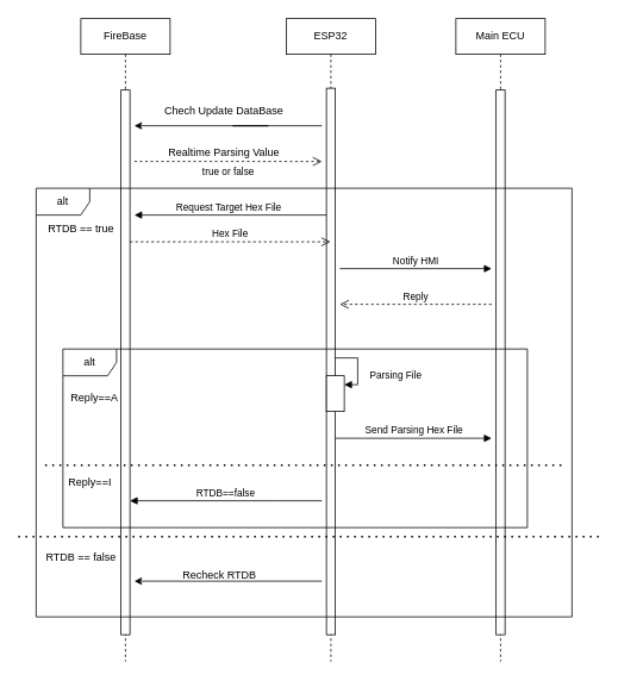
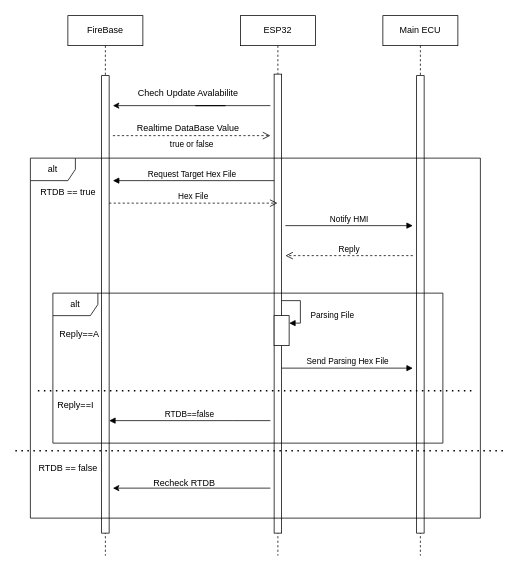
  <mxCell id="0" />
  <mxCell id="1" parent="0" />
  <mxCell id="2" value="FireBase" style="shape=umlLifeline;perimeter=lifelinePerimeter;whiteSpace=wrap;html=1;container=1;dropTarget=0;collapsible=0;recursiveResize=0;outlineConnect=0;portConstraint=eastwest;newEdgeStyle={&quot;edgeStyle&quot;:&quot;elbowEdgeStyle&quot;,&quot;elbow&quot;:&quot;vertical&quot;,&quot;curved&quot;:0,&quot;rounded&quot;:0};" parent="1" vertex="1"><mxGeometry x="90" y="20" width="100" height="720" as="geometry" /></mxCell>
  <mxCell id="3" value="" style="html=1;points=[];perimeter=orthogonalPerimeter;outlineConnect=0;targetShapes=umlLifeline;portConstraint=eastwest;newEdgeStyle={&quot;edgeStyle&quot;:&quot;elbowEdgeStyle&quot;,&quot;elbow&quot;:&quot;vertical&quot;,&quot;curved&quot;:0,&quot;rounded&quot;:0};" parent="2" vertex="1"><mxGeometry x="45" y="80" width="10" height="610" as="geometry" /></mxCell>
  <mxCell id="4" value="ESP32" style="shape=umlLifeline;perimeter=lifelinePerimeter;whiteSpace=wrap;html=1;container=1;dropTarget=0;collapsible=0;recursiveResize=0;outlineConnect=0;portConstraint=eastwest;newEdgeStyle={&quot;edgeStyle&quot;:&quot;elbowEdgeStyle&quot;,&quot;elbow&quot;:&quot;vertical&quot;,&quot;curved&quot;:0,&quot;rounded&quot;:0};" parent="1" vertex="1"><mxGeometry x="320" y="20" width="100" height="720" as="geometry" /></mxCell>
  <mxCell id="5" value="" style="html=1;points=[];perimeter=orthogonalPerimeter;outlineConnect=0;targetShapes=umlLifeline;portConstraint=eastwest;newEdgeStyle={&quot;edgeStyle&quot;:&quot;elbowEdgeStyle&quot;,&quot;elbow&quot;:&quot;vertical&quot;,&quot;curved&quot;:0,&quot;rounded&quot;:0};" parent="4" vertex="1"><mxGeometry x="45" y="78" width="10" height="612" as="geometry" /></mxCell>
  <mxCell id="6" value="" style="html=1;points=[];perimeter=orthogonalPerimeter;outlineConnect=0;targetShapes=umlLifeline;portConstraint=eastwest;newEdgeStyle={&quot;edgeStyle&quot;:&quot;elbowEdgeStyle&quot;,&quot;elbow&quot;:&quot;vertical&quot;,&quot;curved&quot;:0,&quot;rounded&quot;:0};" parent="4" vertex="1"><mxGeometry x="45" y="400" width="20" height="40" as="geometry" /></mxCell>
  <mxCell id="7" value="Parsing File&amp;nbsp;" style="html=1;align=left;spacingLeft=2;endArrow=block;rounded=0;edgeStyle=orthogonalEdgeStyle;curved=0;rounded=0;" parent="4" target="6" edge="1" source="5"><mxGeometry x="0.286" y="10" relative="1" as="geometry"><mxPoint x="65" y="380" as="sourcePoint" /><Array as="points"><mxPoint x="80" y="380" /><mxPoint x="80" y="410" /></Array><mxPoint as="offset" /></mxGeometry></mxCell>
  <mxCell id="8" value="Main ECU" style="shape=umlLifeline;perimeter=lifelinePerimeter;whiteSpace=wrap;html=1;container=1;dropTarget=0;collapsible=0;recursiveResize=0;outlineConnect=0;portConstraint=eastwest;newEdgeStyle={&quot;edgeStyle&quot;:&quot;elbowEdgeStyle&quot;,&quot;elbow&quot;:&quot;vertical&quot;,&quot;curved&quot;:0,&quot;rounded&quot;:0};" parent="1" vertex="1"><mxGeometry x="510" y="20" width="100" height="720" as="geometry" /></mxCell>
  <mxCell id="9" value="" style="html=1;points=[];perimeter=orthogonalPerimeter;outlineConnect=0;targetShapes=umlLifeline;portConstraint=eastwest;newEdgeStyle={&quot;edgeStyle&quot;:&quot;elbowEdgeStyle&quot;,&quot;elbow&quot;:&quot;vertical&quot;,&quot;curved&quot;:0,&quot;rounded&quot;:0};" parent="8" vertex="1"><mxGeometry x="45" y="80" width="10" height="610" as="geometry" /></mxCell>
  <mxCell id="10" value="" style="endArrow=classic;html=1;rounded=0;" parent="1" edge="1"><mxGeometry width="50" height="50" relative="1" as="geometry"><mxPoint x="360" y="140" as="sourcePoint" /><mxPoint x="150" y="140" as="targetPoint" /><Array as="points"><mxPoint x="260" y="140" /><mxPoint x="300" y="140" /></Array></mxGeometry></mxCell>
- <mxCell id="11" value="Chech Update DataBase" style="text;html=1;align=center;verticalAlign=middle;resizable=0;points=[];autosize=1;strokeColor=none;fillColor=none;" parent="1" vertex="1"><mxGeometry x="170" y="108" width="160" height="30" as="geometry" /></mxCell>
- <mxCell id="12" value="Realtime Parsing Value" style="text;html=1;align=center;verticalAlign=middle;resizable=0;points=[];autosize=1;strokeColor=none;fillColor=none;" parent="1" vertex="1"><mxGeometry x="170" y="155" width="160" height="30" as="geometry" /></mxCell>
+ <mxCell id="11" value="Chech Update Avalabilite" style="text;html=1;align=center;verticalAlign=middle;resizable=0;points=[];autosize=1;strokeColor=none;fillColor=none;" parent="1" vertex="1"><mxGeometry x="170" y="108" width="160" height="30" as="geometry" /></mxCell>
+ <mxCell id="12" value="Realtime DataBase Value" style="text;html=1;align=center;verticalAlign=middle;resizable=0;points=[];autosize=1;strokeColor=none;fillColor=none;" parent="1" vertex="1"><mxGeometry x="170" y="155" width="160" height="30" as="geometry" /></mxCell>
  <mxCell id="13" value="alt" style="shape=umlFrame;whiteSpace=wrap;html=1;pointerEvents=0;" parent="1" vertex="1"><mxGeometry x="70" y="390" width="520" height="200" as="geometry" /></mxCell>
  <mxCell id="14" value="RTDB == true" style="text;html=1;align=center;verticalAlign=middle;resizable=0;points=[];autosize=1;strokeColor=none;fillColor=none;" parent="1" vertex="1"><mxGeometry x="40" y="240" width="100" height="30" as="geometry" /></mxCell>
  <mxCell id="15" value="true or false" style="html=1;verticalAlign=bottom;endArrow=open;dashed=1;endSize=8;edgeStyle=elbowEdgeStyle;elbow=vertical;curved=0;rounded=0;" parent="1" edge="1"><mxGeometry x="0.0" y="-20" relative="1" as="geometry"><mxPoint x="150" y="180" as="sourcePoint" /><mxPoint x="360" y="180" as="targetPoint" /><Array as="points"><mxPoint x="275" y="180" /></Array><mxPoint as="offset" /></mxGeometry></mxCell>
  <mxCell id="16" value="Request Target Hex File&amp;nbsp;" style="html=1;verticalAlign=bottom;endArrow=block;edgeStyle=elbowEdgeStyle;elbow=vertical;curved=0;rounded=0;" parent="1" source="5" edge="1"><mxGeometry width="80" relative="1" as="geometry"><mxPoint x="450" y="200" as="sourcePoint" /><mxPoint x="150" y="240" as="targetPoint" /><Array as="points"><mxPoint x="270" y="240" /><mxPoint x="290" y="220" /><mxPoint x="250" y="220" /></Array></mxGeometry></mxCell>
  <mxCell id="17" value="Hex File" style="html=1;verticalAlign=bottom;endArrow=open;dashed=1;endSize=8;edgeStyle=elbowEdgeStyle;elbow=vertical;curved=0;rounded=0;" parent="1" source="3" target="4" edge="1"><mxGeometry relative="1" as="geometry"><mxPoint x="260" y="254.71" as="sourcePoint" /><mxPoint x="180" y="254.71" as="targetPoint" /><Array as="points"><mxPoint x="290" y="270" /><mxPoint x="200" y="260" /><mxPoint x="140" y="250" /></Array></mxGeometry></mxCell>
  <mxCell id="18" value="Notify HMI" style="html=1;verticalAlign=bottom;endArrow=block;edgeStyle=elbowEdgeStyle;elbow=vertical;curved=0;rounded=0;" parent="1" edge="1"><mxGeometry width="80" relative="1" as="geometry"><mxPoint x="380" y="300" as="sourcePoint" /><mxPoint x="550" y="300" as="targetPoint" /><Array as="points"><mxPoint x="550" y="300" /></Array></mxGeometry></mxCell>
  <mxCell id="19" value="Reply" style="html=1;verticalAlign=bottom;endArrow=open;dashed=1;endSize=8;edgeStyle=elbowEdgeStyle;elbow=vertical;curved=0;rounded=0;" parent="1" edge="1"><mxGeometry relative="1" as="geometry"><mxPoint x="550" y="340" as="sourcePoint" /><mxPoint x="380" y="340" as="targetPoint" /><Array as="points"><mxPoint x="470" y="340" /></Array></mxGeometry></mxCell>
  <mxCell id="20" value="Reply==A" style="text;html=1;align=center;verticalAlign=middle;resizable=0;points=[];autosize=1;strokeColor=none;fillColor=none;" parent="1" vertex="1"><mxGeometry x="65" y="430" width="80" height="30" as="geometry" /></mxCell>
  <mxCell id="21" value="Send Parsing Hex File" style="html=1;verticalAlign=bottom;endArrow=block;edgeStyle=elbowEdgeStyle;elbow=vertical;curved=0;rounded=0;" parent="1" source="5" edge="1"><mxGeometry width="80" relative="1" as="geometry"><mxPoint x="480" y="320" as="sourcePoint" /><mxPoint x="550" y="490" as="targetPoint" /><Array as="points"><mxPoint x="490" y="490" /></Array></mxGeometry></mxCell>
  <mxCell id="22" value="Reply==I" style="text;html=1;align=center;verticalAlign=middle;resizable=0;points=[];autosize=1;strokeColor=none;fillColor=none;" parent="1" vertex="1"><mxGeometry x="65" y="525" width="70" height="30" as="geometry" /></mxCell>
  <mxCell id="23" value="RTDB==false" style="html=1;verticalAlign=bottom;endArrow=block;edgeStyle=elbowEdgeStyle;elbow=vertical;curved=0;rounded=0;" parent="1" target="3" edge="1"><mxGeometry width="80" relative="1" as="geometry"><mxPoint x="360" y="560" as="sourcePoint" /><mxPoint x="560" y="470" as="targetPoint" /><Array as="points"><mxPoint x="310" y="560" /><mxPoint x="240" y="550" /></Array></mxGeometry></mxCell>
  <mxCell id="24" value="" style="endArrow=none;dashed=1;html=1;dashPattern=1 3;strokeWidth=2;rounded=0;" parent="1" edge="1"><mxGeometry width="50" height="50" relative="1" as="geometry"><mxPoint x="50" y="520" as="sourcePoint" /><mxPoint x="630" y="520" as="targetPoint" /></mxGeometry></mxCell>
  <mxCell id="25" value="RTDB == false" style="text;html=1;align=center;verticalAlign=middle;resizable=0;points=[];autosize=1;strokeColor=none;fillColor=none;" parent="1" vertex="1"><mxGeometry x="40" y="608" width="100" height="30" as="geometry" /></mxCell>
  <mxCell id="26" value="" style="endArrow=none;dashed=1;html=1;dashPattern=1 3;strokeWidth=2;rounded=0;" parent="1" edge="1"><mxGeometry width="50" height="50" relative="1" as="geometry"><mxPoint x="20" y="600" as="sourcePoint" /><mxPoint x="670" y="600" as="targetPoint" /></mxGeometry></mxCell>
  <mxCell id="27" value="" style="endArrow=classic;html=1;rounded=0;" parent="1" edge="1"><mxGeometry width="50" height="50" relative="1" as="geometry"><mxPoint x="360" y="650" as="sourcePoint" /><mxPoint x="150" y="650" as="targetPoint" /><Array as="points"><mxPoint x="270" y="650" /></Array></mxGeometry></mxCell>
  <mxCell id="28" value="Recheck RTDB" style="text;html=1;align=center;verticalAlign=middle;resizable=0;points=[];autosize=1;strokeColor=none;fillColor=none;" parent="1" vertex="1"><mxGeometry x="190" y="628" width="110" height="30" as="geometry" /></mxCell>
  <mxCell id="29" value="alt" style="shape=umlFrame;whiteSpace=wrap;html=1;pointerEvents=0;" parent="1" vertex="1"><mxGeometry x="40" y="210" width="600" height="480" as="geometry" /></mxCell>
